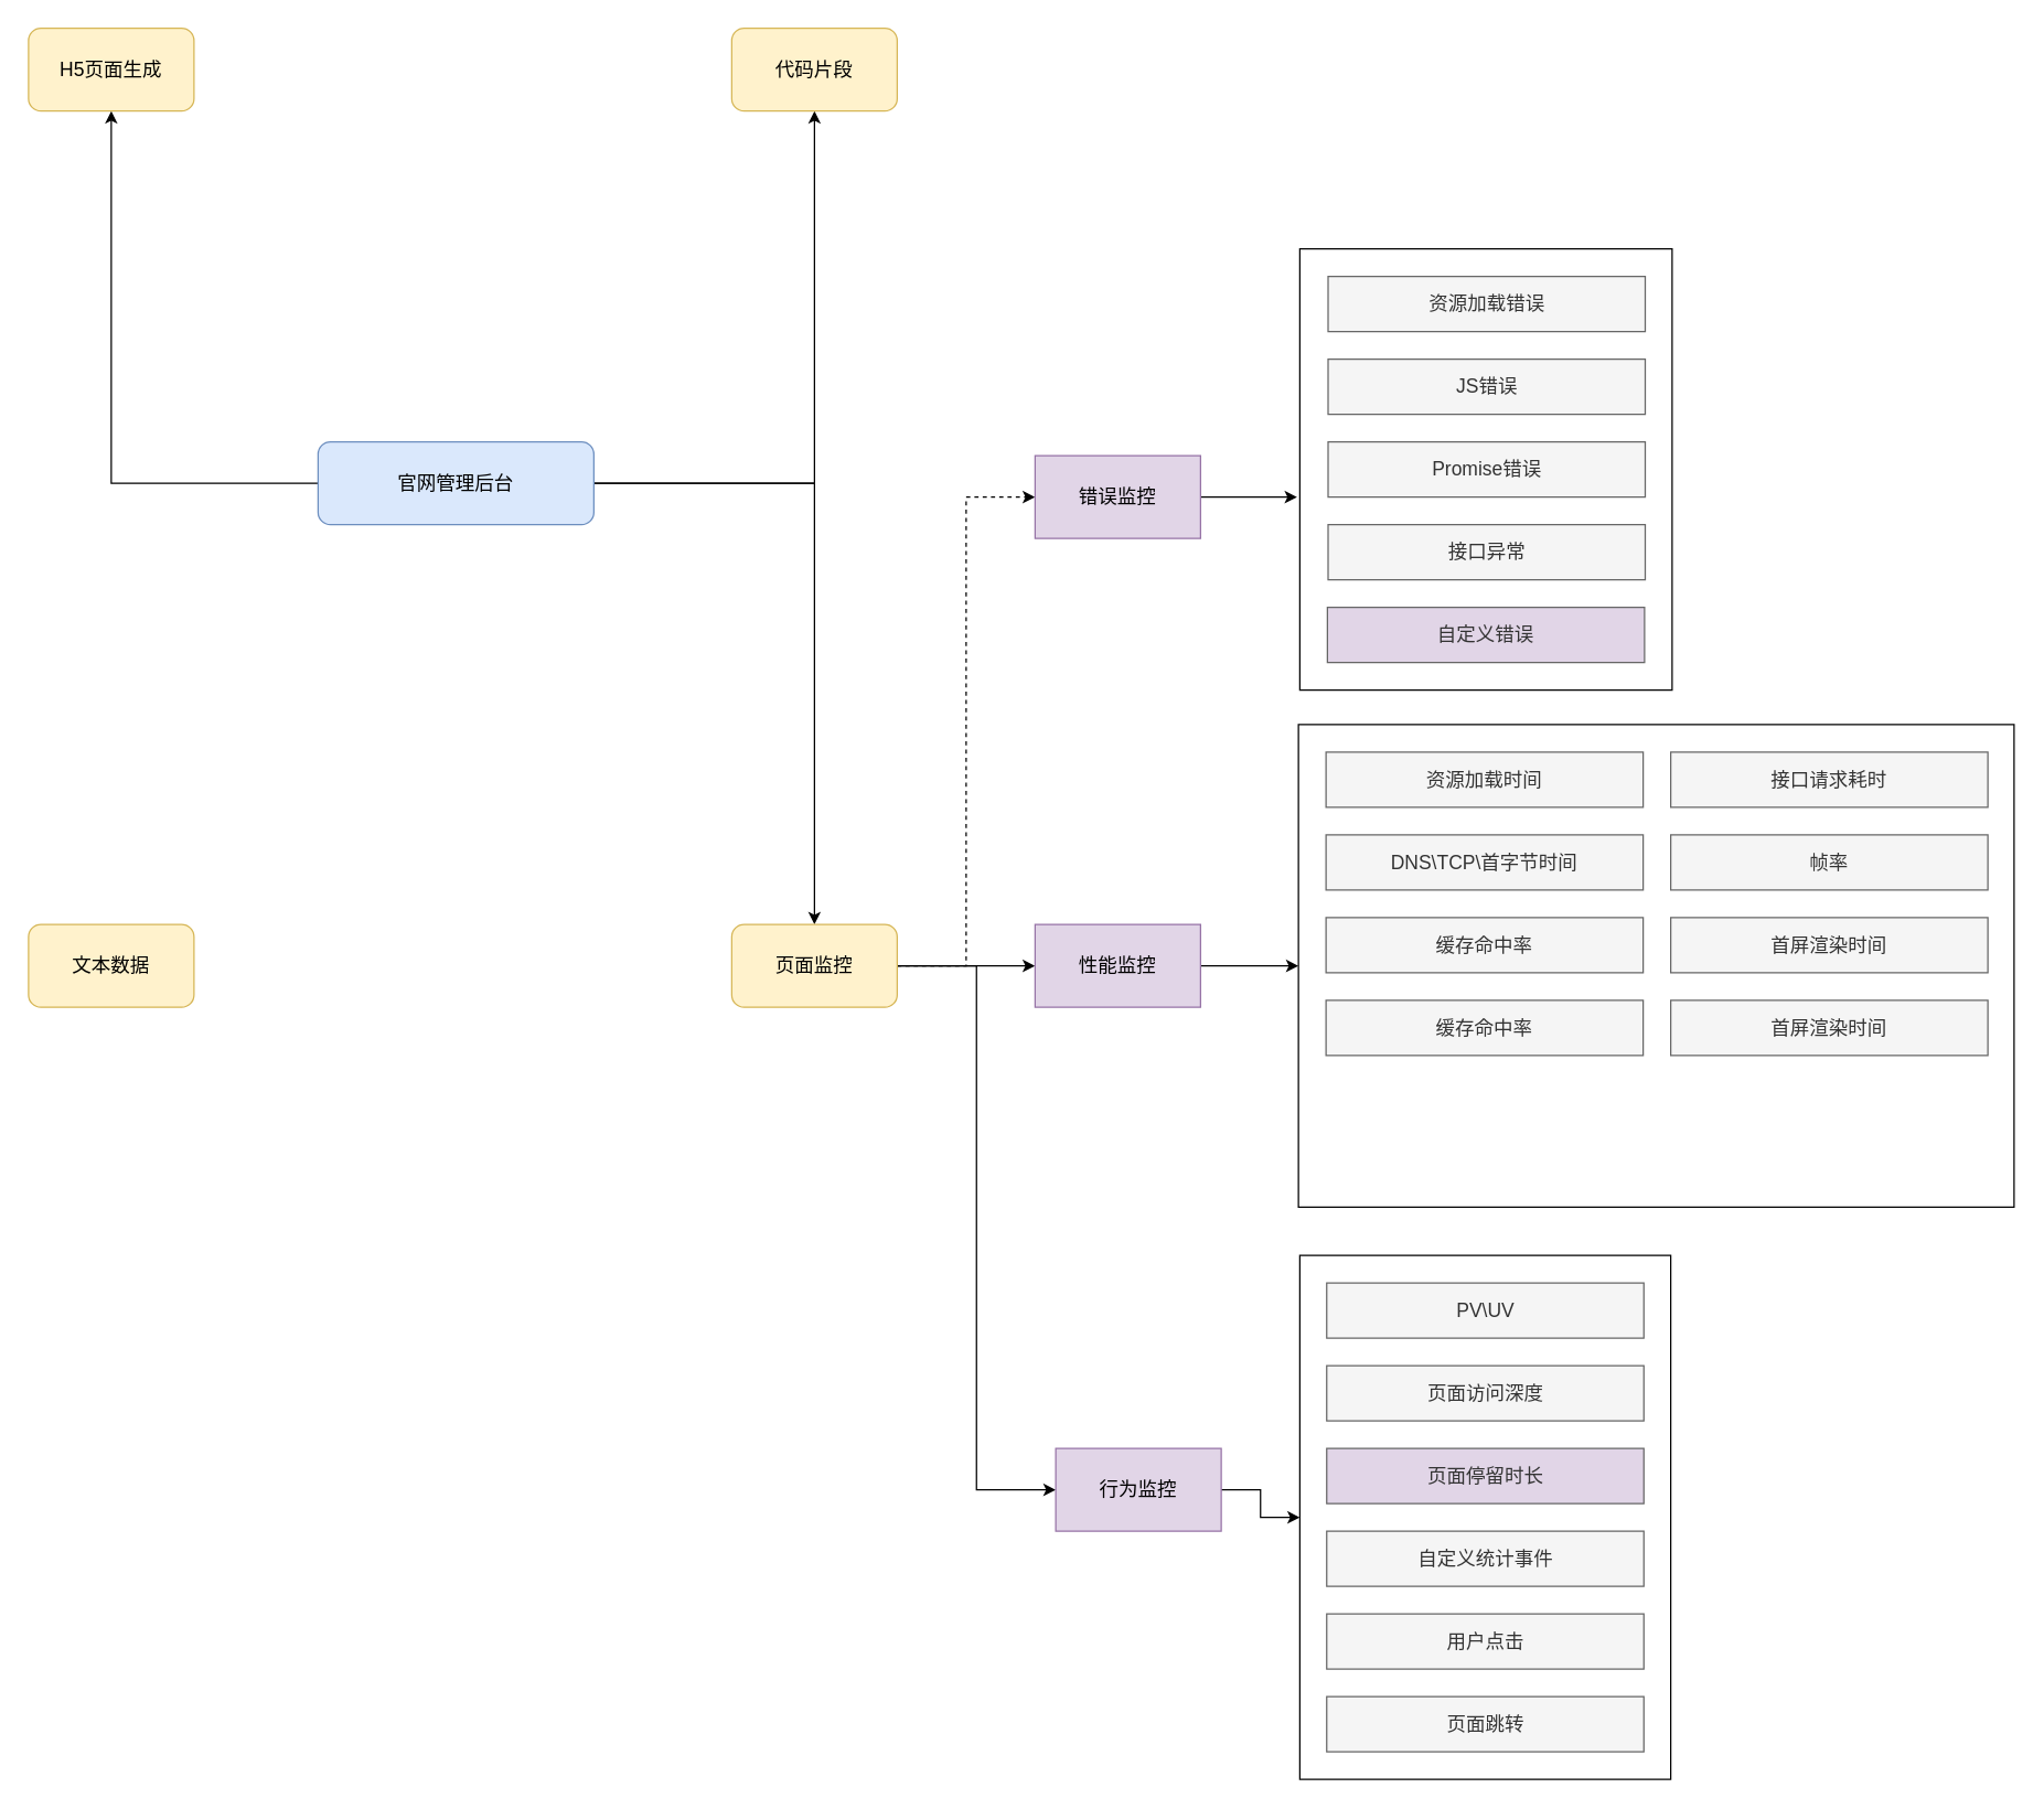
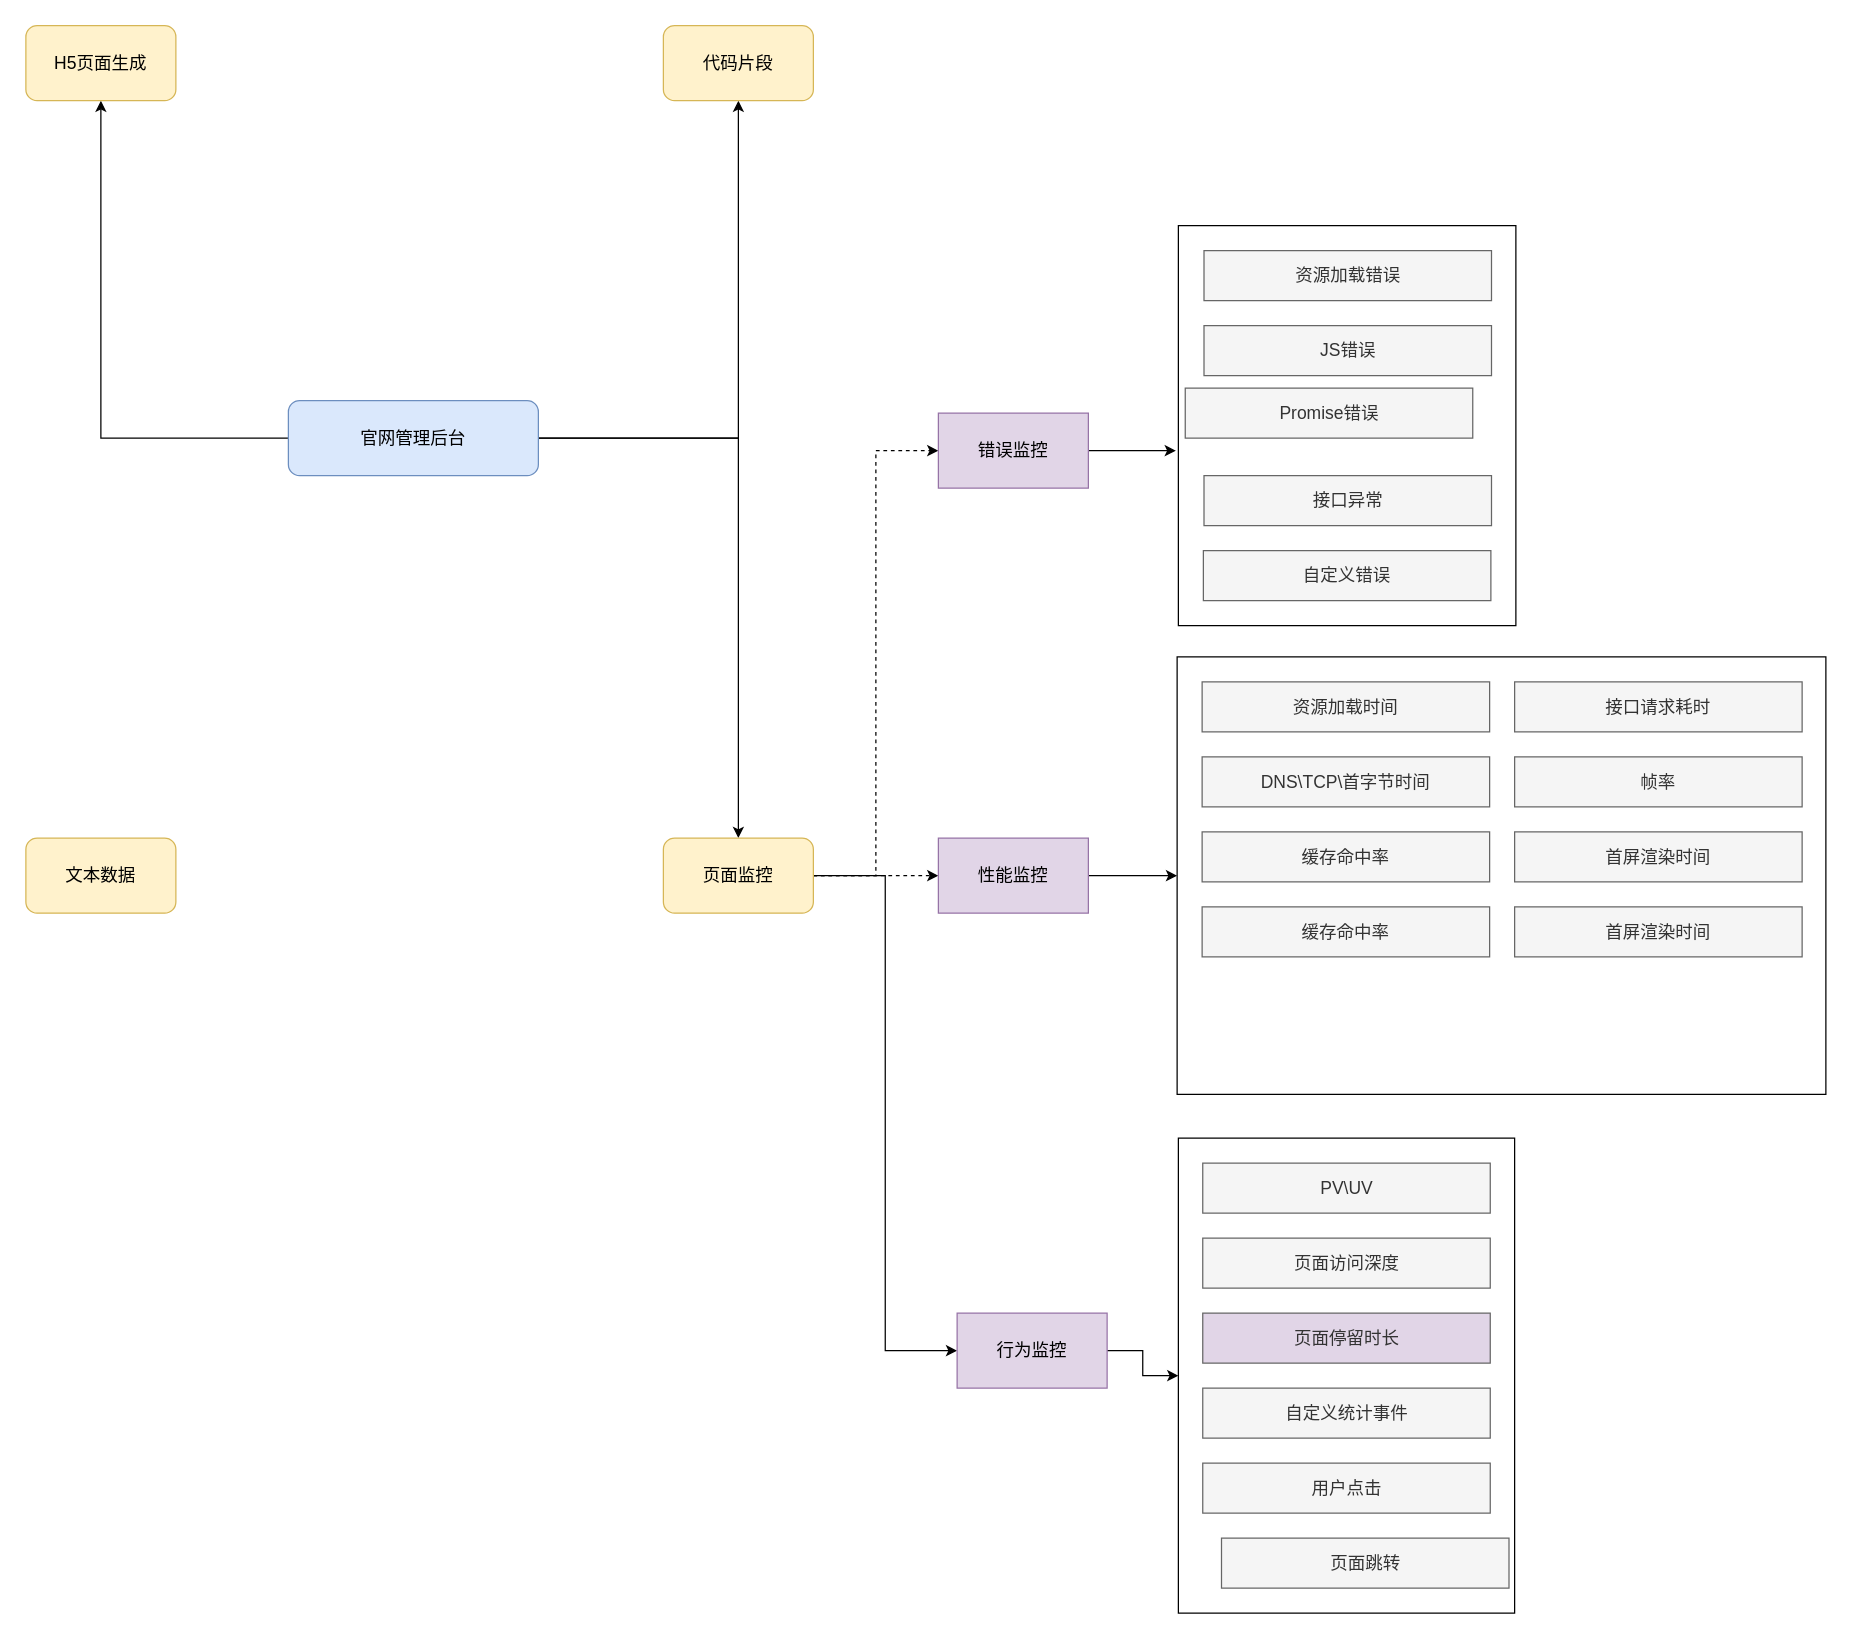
  <mxCell id="0" />
  <mxCell id="1" parent="0" />
  <mxCell id="2" style="edgeStyle=orthogonalEdgeStyle;rounded=0;orthogonalLoop=1;jettySize=auto;html=1;entryX=0.5;entryY=1;entryDx=0;entryDy=0;fontSize=14;" edge="1" parent="1" source="5" target="8"><mxGeometry relative="1" as="geometry" /></mxCell>
  <mxCell id="3" style="edgeStyle=orthogonalEdgeStyle;rounded=0;orthogonalLoop=1;jettySize=auto;html=1;fontSize=14;" edge="1" parent="1" source="5" target="12"><mxGeometry relative="1" as="geometry" /></mxCell>
  <mxCell id="4" style="edgeStyle=orthogonalEdgeStyle;rounded=0;orthogonalLoop=1;jettySize=auto;html=1;entryX=0.5;entryY=1;entryDx=0;entryDy=0;fontSize=14;" edge="1" parent="1" source="5" target="6"><mxGeometry relative="1" as="geometry" /></mxCell>
  <mxCell id="5" value="官网管理后台" style="rounded=1;whiteSpace=wrap;html=1;fillColor=#dae8fc;strokeColor=#6c8ebf;fontSize=14;" vertex="1" parent="1"><mxGeometry x="230" y="320" width="200" height="60" as="geometry" /></mxCell>
  <mxCell id="6" value="H5页面生成" style="rounded=1;whiteSpace=wrap;html=1;fontSize=14;fillColor=#fff2cc;strokeColor=#d6b656;" vertex="1" parent="1"><mxGeometry x="20" y="20" width="120" height="60" as="geometry" /></mxCell>
  <mxCell id="7" value="文本数据" style="rounded=1;whiteSpace=wrap;html=1;fontSize=14;fillColor=#fff2cc;strokeColor=#d6b656;" vertex="1" parent="1"><mxGeometry x="20" y="670" width="120" height="60" as="geometry" /></mxCell>
  <mxCell id="8" value="代码片段" style="rounded=1;whiteSpace=wrap;html=1;fontSize=14;fillColor=#fff2cc;strokeColor=#d6b656;" vertex="1" parent="1"><mxGeometry x="530" y="20" width="120" height="60" as="geometry" /></mxCell>
  <mxCell id="9" style="edgeStyle=orthogonalEdgeStyle;rounded=0;orthogonalLoop=1;jettySize=auto;html=1;entryX=0;entryY=0.5;entryDx=0;entryDy=0;fontSize=14;dashed=1;" edge="1" parent="1" source="12" target="14"><mxGeometry relative="1" as="geometry" /></mxCell>
- <mxCell id="10" style="edgeStyle=orthogonalEdgeStyle;rounded=0;orthogonalLoop=1;jettySize=auto;html=1;entryX=0;entryY=0.5;entryDx=0;entryDy=0;fontSize=14;" edge="1" parent="1" source="12" target="16"><mxGeometry relative="1" as="geometry" /></mxCell>
+ <mxCell id="10" style="edgeStyle=orthogonalEdgeStyle;rounded=0;orthogonalLoop=1;jettySize=auto;html=1;entryX=0;entryY=0.5;entryDx=0;entryDy=0;fontSize=14;dashed=1;" edge="1" parent="1" source="12" target="16"><mxGeometry relative="1" as="geometry" /></mxCell>
  <mxCell id="11" style="edgeStyle=orthogonalEdgeStyle;rounded=0;orthogonalLoop=1;jettySize=auto;html=1;entryX=0;entryY=0.5;entryDx=0;entryDy=0;fontSize=14;" edge="1" parent="1" source="12" target="18"><mxGeometry relative="1" as="geometry" /></mxCell>
  <mxCell id="12" value="页面监控" style="rounded=1;whiteSpace=wrap;html=1;fontSize=14;fillColor=#fff2cc;strokeColor=#d6b656;" vertex="1" parent="1"><mxGeometry x="530" y="670" width="120" height="60" as="geometry" /></mxCell>
  <mxCell id="13" style="edgeStyle=orthogonalEdgeStyle;rounded=0;orthogonalLoop=1;jettySize=auto;html=1;fontSize=14;" edge="1" parent="1" source="14"><mxGeometry relative="1" as="geometry"><mxPoint x="940" y="360" as="targetPoint" /></mxGeometry></mxCell>
  <mxCell id="14" value="错误监控" style="rounded=0;whiteSpace=wrap;html=1;fontSize=14;verticalAlign=middle;fillColor=#e1d5e7;strokeColor=#9673a6;" vertex="1" parent="1"><mxGeometry x="750" y="330" width="120" height="60" as="geometry" /></mxCell>
  <mxCell id="15" style="edgeStyle=orthogonalEdgeStyle;rounded=0;orthogonalLoop=1;jettySize=auto;html=1;entryX=0;entryY=0.5;entryDx=0;entryDy=0;fontSize=14;" edge="1" parent="1" source="16" target="20"><mxGeometry relative="1" as="geometry" /></mxCell>
  <mxCell id="16" value="性能监控" style="rounded=0;whiteSpace=wrap;html=1;fontSize=14;verticalAlign=middle;fillColor=#e1d5e7;strokeColor=#9673a6;" vertex="1" parent="1"><mxGeometry x="750" y="670" width="120" height="60" as="geometry" /></mxCell>
  <mxCell id="17" style="edgeStyle=orthogonalEdgeStyle;rounded=0;orthogonalLoop=1;jettySize=auto;html=1;fontSize=14;" edge="1" parent="1" source="18" target="30"><mxGeometry relative="1" as="geometry" /></mxCell>
  <mxCell id="18" value="行为监控" style="rounded=0;whiteSpace=wrap;html=1;fontSize=14;verticalAlign=middle;fillColor=#e1d5e7;strokeColor=#9673a6;" vertex="1" parent="1"><mxGeometry x="765" y="1050" width="120" height="60" as="geometry" /></mxCell>
  <mxCell id="19" value="" style="group" vertex="1" connectable="0" parent="1"><mxGeometry x="941" y="525" width="519" height="350" as="geometry" /></mxCell>
  <mxCell id="20" value="" style="rounded=0;whiteSpace=wrap;html=1;fontSize=14;" vertex="1" parent="19"><mxGeometry width="519" height="350" as="geometry" /></mxCell>
  <mxCell id="21" value="资源加载时间" style="rounded=0;whiteSpace=wrap;html=1;fontSize=14;fillColor=#f5f5f5;fontColor=#333333;strokeColor=#666666;" vertex="1" parent="19"><mxGeometry x="20" y="20" width="230" height="40" as="geometry" /></mxCell>
  <mxCell id="22" value="接口请求耗时" style="rounded=0;whiteSpace=wrap;html=1;fontSize=14;fillColor=#f5f5f5;fontColor=#333333;strokeColor=#666666;" vertex="1" parent="19"><mxGeometry x="270" y="20" width="230" height="40" as="geometry" /></mxCell>
  <mxCell id="23" value="DNS\TCP\首字节时间" style="rounded=0;whiteSpace=wrap;html=1;fontSize=14;fillColor=#f5f5f5;fontColor=#333333;strokeColor=#666666;" vertex="1" parent="19"><mxGeometry x="20" y="80" width="230" height="40" as="geometry" /></mxCell>
  <mxCell id="24" value="帧率" style="rounded=0;whiteSpace=wrap;html=1;fontSize=14;fillColor=#f5f5f5;fontColor=#333333;strokeColor=#666666;" vertex="1" parent="19"><mxGeometry x="270" y="80" width="230" height="40" as="geometry" /></mxCell>
  <mxCell id="25" value="缓存命中率" style="rounded=0;whiteSpace=wrap;html=1;fontSize=14;fillColor=#f5f5f5;fontColor=#333333;strokeColor=#666666;" vertex="1" parent="19"><mxGeometry x="20" y="140" width="230" height="40" as="geometry" /></mxCell>
  <mxCell id="26" value="首屏渲染时间" style="rounded=0;whiteSpace=wrap;html=1;fontSize=14;fillColor=#f5f5f5;fontColor=#333333;strokeColor=#666666;" vertex="1" parent="19"><mxGeometry x="270" y="140" width="230" height="40" as="geometry" /></mxCell>
  <mxCell id="27" value="缓存命中率" style="rounded=0;whiteSpace=wrap;html=1;fontSize=14;fillColor=#f5f5f5;fontColor=#333333;strokeColor=#666666;" vertex="1" parent="19"><mxGeometry x="20" y="200" width="230" height="40" as="geometry" /></mxCell>
  <mxCell id="28" value="首屏渲染时间" style="rounded=0;whiteSpace=wrap;html=1;fontSize=14;fillColor=#f5f5f5;fontColor=#333333;strokeColor=#666666;" vertex="1" parent="19"><mxGeometry x="270" y="200" width="230" height="40" as="geometry" /></mxCell>
  <mxCell id="29" value="" style="group" vertex="1" connectable="0" parent="1"><mxGeometry x="942" y="910" width="269" height="380" as="geometry" /></mxCell>
  <mxCell id="30" value="" style="rounded=0;whiteSpace=wrap;html=1;fontSize=14;" vertex="1" parent="29"><mxGeometry width="269" height="380" as="geometry" /></mxCell>
  <mxCell id="31" value="PV\UV" style="rounded=0;whiteSpace=wrap;html=1;fontSize=14;fillColor=#f5f5f5;fontColor=#333333;strokeColor=#666666;" vertex="1" parent="29"><mxGeometry x="19.5" y="20" width="230" height="40" as="geometry" /></mxCell>
  <mxCell id="32" value="页面访问深度" style="rounded=0;whiteSpace=wrap;html=1;fontSize=14;fillColor=#f5f5f5;fontColor=#333333;strokeColor=#666666;" vertex="1" parent="29"><mxGeometry x="19.5" y="80" width="230" height="40" as="geometry" /></mxCell>
  <mxCell id="33" value="页面停留时长" style="rounded=0;whiteSpace=wrap;html=1;fontSize=14;fillColor=#e1d5e7;fontColor=#333333;strokeColor=#666666;" vertex="1" parent="29"><mxGeometry x="19.5" y="140" width="230" height="40" as="geometry" /></mxCell>
  <mxCell id="34" value="自定义统计事件" style="rounded=0;whiteSpace=wrap;html=1;fontSize=14;fillColor=#f5f5f5;fontColor=#333333;strokeColor=#666666;" vertex="1" parent="29"><mxGeometry x="19.5" y="200" width="230" height="40" as="geometry" /></mxCell>
  <mxCell id="35" value="用户点击" style="rounded=0;whiteSpace=wrap;html=1;fontSize=14;fillColor=#f5f5f5;fontColor=#333333;strokeColor=#666666;" vertex="1" parent="29"><mxGeometry x="19.5" y="260" width="230" height="40" as="geometry" /></mxCell>
- <mxCell id="36" value="页面跳转" style="rounded=0;whiteSpace=wrap;html=1;fontSize=14;fillColor=#f5f5f5;fontColor=#333333;strokeColor=#666666;" vertex="1" parent="29"><mxGeometry x="19.5" y="320" width="230" height="40" as="geometry" /></mxCell>
+ <mxCell id="36" value="页面跳转" style="rounded=0;whiteSpace=wrap;html=1;fontSize=14;fillColor=#f5f5f5;fontColor=#333333;strokeColor=#666666;" vertex="1" parent="29"><mxGeometry x="34.5" y="320" width="230" height="40" as="geometry" /></mxCell>
  <mxCell id="37" value="" style="rounded=0;whiteSpace=wrap;html=1;fontSize=14;" vertex="1" parent="1"><mxGeometry x="942" y="180" width="270" height="320" as="geometry" /></mxCell>
  <mxCell id="38" value="资源加载错误" style="rounded=0;whiteSpace=wrap;html=1;fontSize=14;fillColor=#f5f5f5;fontColor=#333333;strokeColor=#666666;" vertex="1" parent="1"><mxGeometry x="962.5" y="200" width="230" height="40" as="geometry" /></mxCell>
  <mxCell id="39" value="JS错误" style="rounded=0;whiteSpace=wrap;html=1;fontSize=14;fillColor=#f5f5f5;fontColor=#333333;strokeColor=#666666;" vertex="1" parent="1"><mxGeometry x="962.5" y="260" width="230" height="40" as="geometry" /></mxCell>
- <mxCell id="40" value="Promise错误" style="rounded=0;whiteSpace=wrap;html=1;fontSize=14;fillColor=#f5f5f5;fontColor=#333333;strokeColor=#666666;" vertex="1" parent="1"><mxGeometry x="962.5" y="320" width="230" height="40" as="geometry" /></mxCell>
+ <mxCell id="40" value="Promise错误" style="rounded=0;whiteSpace=wrap;html=1;fontSize=14;fillColor=#f5f5f5;fontColor=#333333;strokeColor=#666666;" vertex="1" parent="1"><mxGeometry x="947.5" y="310" width="230" height="40" as="geometry" /></mxCell>
  <mxCell id="41" value="接口异常" style="rounded=0;whiteSpace=wrap;html=1;fontSize=14;fillColor=#f5f5f5;fontColor=#333333;strokeColor=#666666;" vertex="1" parent="1"><mxGeometry x="962.5" y="380" width="230" height="40" as="geometry" /></mxCell>
- <mxCell id="42" value="自定义错误" style="rounded=0;whiteSpace=wrap;html=1;fontSize=14;fillColor=#e1d5e7;fontColor=#333333;strokeColor=#666666;" vertex="1" parent="1"><mxGeometry x="962" y="440" width="230" height="40" as="geometry" /></mxCell>
+ <mxCell id="42" value="自定义错误" style="rounded=0;whiteSpace=wrap;html=1;fontSize=14;fillColor=#f5f5f5;fontColor=#333333;strokeColor=#666666;" vertex="1" parent="1"><mxGeometry x="962" y="440" width="230" height="40" as="geometry" /></mxCell>
